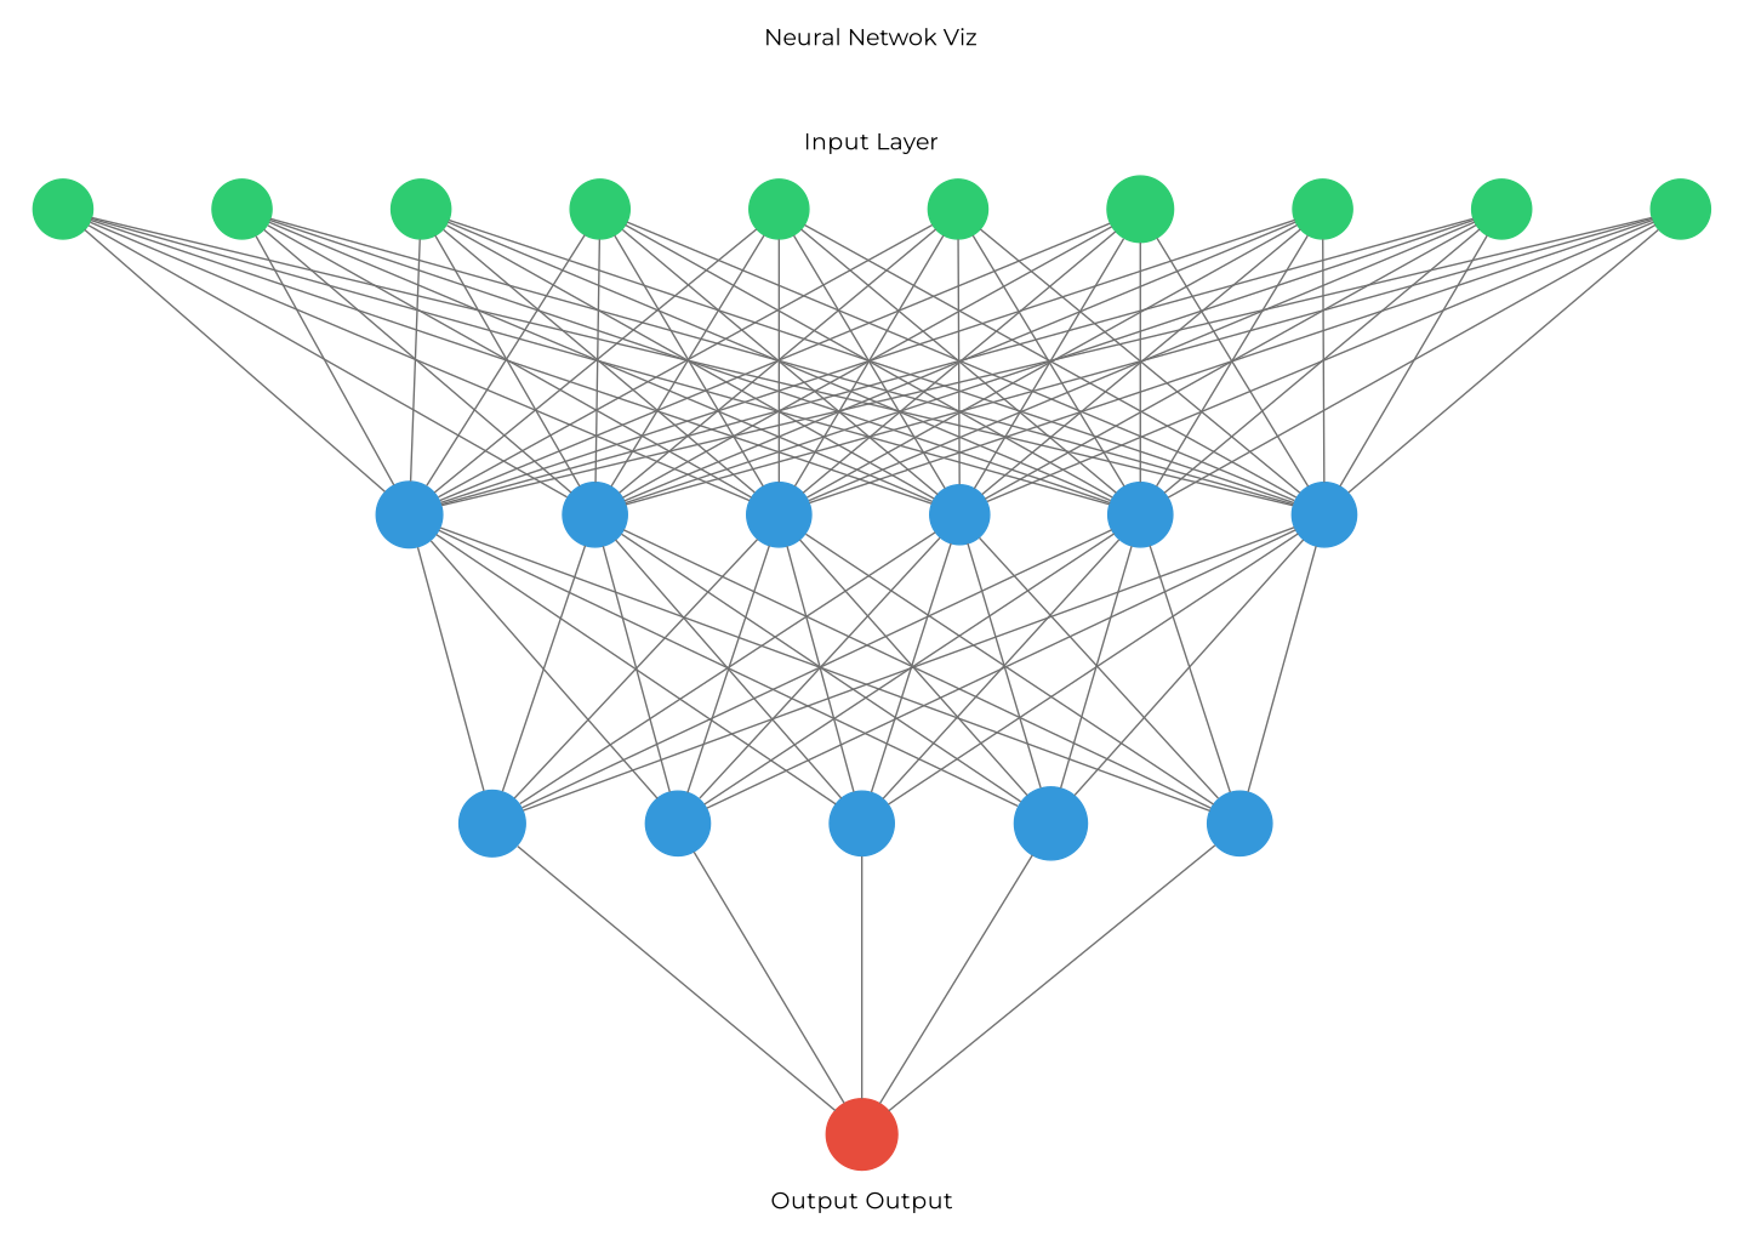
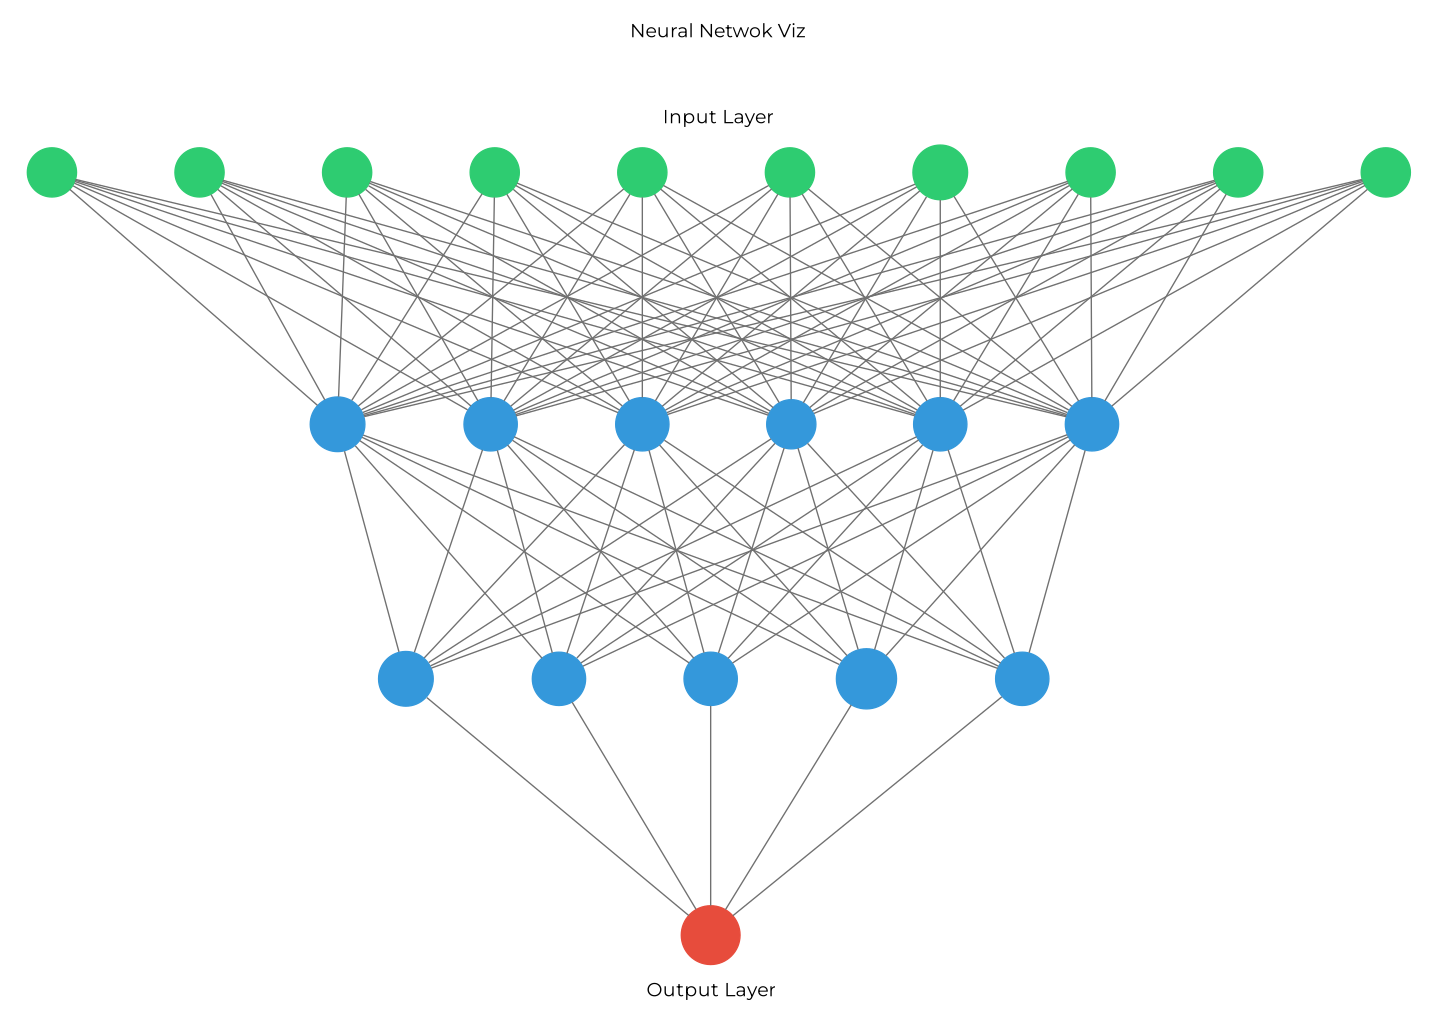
  digraph {
    arrowShape=none
    nodesep=1
    ranksep=2
    splines=false
    fontname=Montserrat
    node [color="#3498db" fontcolor="#3498db" shape=circle style=filled fontname=Montserrat]
    edge [arrowhead=none color="#707070" fontname=Montserrat]
    1 [color="#2ecc71" fontcolor="#2ecc71"]
    2 [color="#2ecc71" fontcolor="#2ecc71"]
    3 [color="#2ecc71" fontcolor="#2ecc71"]
    4 [color="#2ecc71" fontcolor="#2ecc71"]
    5 [color="#2ecc71" fontcolor="#2ecc71"]
    6 [color="#2ecc71" fontcolor="#2ecc71"]
    7 [color="#2ecc71" fontcolor="#2ecc71"]
    8 [color="#2ecc71" fontcolor="#2ecc71"]
    9 [color="#2ecc71" fontcolor="#2ecc71"]
    10 [color="#2ecc71" fontcolor="#2ecc71"]
    11
    12
    13
    14
    15
    16
    17
    18
    19
    20
    21
    22 [color="#e74c3c" fontcolor="#e74c3c"]
    subgraph cluster_1 {
      color=white
      label="Neural Netwok Viz\n\n\n\nInput Layer"
      rank=same
      1
      2
      3
      4
      5
      6
      7
      8
      9
      10
    }
    subgraph cluster_2 {
      color=white
      labeljust=right
      labelloc=b
      rank=same
      11
      12
      13
      14
      15
      16
    }
    subgraph cluster_3 {
      color=white
      labeljust=right
      labelloc=b
      rank=same
      17
      18
      19
      20
      21
    }
    subgraph cluster_4 {
      color=white
-     label="Output Output"
+     label="Output Layer"
      labeljust=1
      labelloc=bottom
      rank=same
      22
    }
    1 -> 11
    1 -> 12
    1 -> 13
    1 -> 14
    1 -> 15
    1 -> 16
    2 -> 11
    2 -> 12
    2 -> 13
    2 -> 14
    2 -> 15
    2 -> 16
    3 -> 11
    3 -> 12
    3 -> 13
    3 -> 14
    3 -> 15
    3 -> 16
    4 -> 11
    4 -> 12
    4 -> 13
    4 -> 14
    4 -> 15
    4 -> 16
    5 -> 11
    5 -> 12
    5 -> 13
    5 -> 14
    5 -> 15
    5 -> 16
    6 -> 11
    6 -> 12
    6 -> 13
    6 -> 14
    6 -> 15
    6 -> 16
    7 -> 11
    7 -> 12
    7 -> 13
    7 -> 14
    7 -> 15
    7 -> 16
    8 -> 11
    8 -> 12
    8 -> 13
    8 -> 14
    8 -> 15
    8 -> 16
    9 -> 11
    9 -> 12
    9 -> 13
    9 -> 14
    9 -> 15
    9 -> 16
    10 -> 11
    10 -> 12
    10 -> 13
    10 -> 14
    10 -> 15
    10 -> 16
    11 -> 17
    11 -> 18
    11 -> 19
    11 -> 20
    11 -> 21
    12 -> 17
    12 -> 18
    12 -> 19
    12 -> 20
    12 -> 21
    13 -> 17
    13 -> 18
    13 -> 19
    13 -> 20
    13 -> 21
    14 -> 17
    14 -> 18
    14 -> 19
    14 -> 20
    14 -> 21
    15 -> 17
    15 -> 18
    15 -> 19
    15 -> 20
    15 -> 21
    16 -> 17
    16 -> 18
    16 -> 19
    16 -> 20
    16 -> 21
    17 -> 22
    18 -> 22
    19 -> 22
    20 -> 22
    21 -> 22
  }
